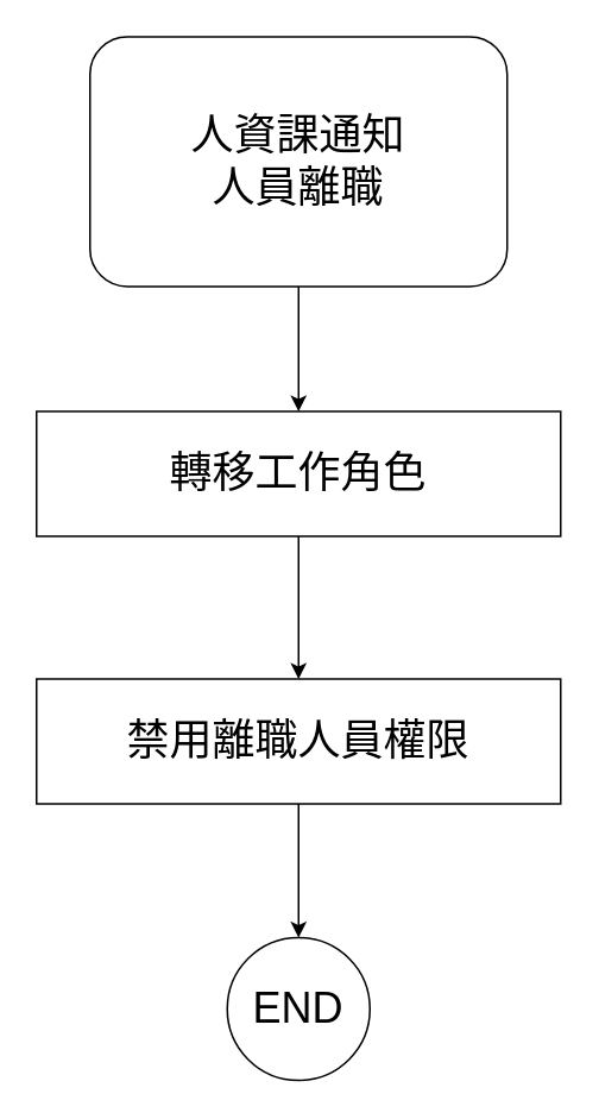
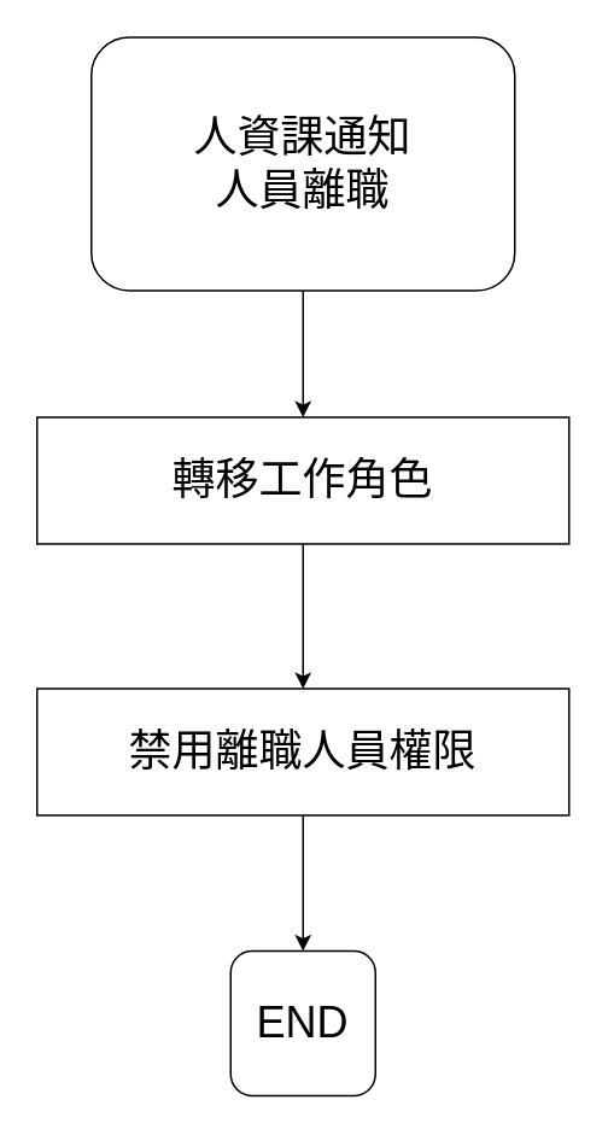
  <mxCell id="0" />
  <mxCell id="1" parent="0" />
  <mxCell id="2" value="" style="edgeStyle=orthogonalEdgeStyle;rounded=0;orthogonalLoop=1;jettySize=auto;html=1;" edge="1" parent="1" source="3" target="5"><mxGeometry relative="1" as="geometry" /></mxCell>
  <mxCell id="3" value="&lt;font style=&quot;vertical-align: inherit; font-size: 24px;&quot;&gt;&lt;font style=&quot;vertical-align: inherit; font-size: 24px;&quot;&gt;&lt;font style=&quot;vertical-align: inherit;&quot;&gt;&lt;font style=&quot;vertical-align: inherit;&quot;&gt;&lt;font style=&quot;vertical-align: inherit;&quot;&gt;&lt;font style=&quot;vertical-align: inherit;&quot;&gt;人資課通知&lt;/font&gt;&lt;/font&gt;&lt;/font&gt;&lt;/font&gt;&lt;/font&gt;&lt;/font&gt;&lt;div&gt;&lt;font style=&quot;vertical-align: inherit; font-size: 24px;&quot;&gt;&lt;font style=&quot;vertical-align: inherit; font-size: 24px;&quot;&gt;&lt;font style=&quot;vertical-align: inherit;&quot;&gt;&lt;font style=&quot;vertical-align: inherit;&quot;&gt;人員離職&lt;/font&gt;&lt;/font&gt;&lt;/font&gt;&lt;/font&gt;&lt;/div&gt;" style="whiteSpace=wrap;html=1;fontSize=24;rounded=1;" vertex="1" parent="1"><mxGeometry x="50" y="20" width="234" height="140" as="geometry" /></mxCell>
  <mxCell id="4" value="" style="edgeStyle=orthogonalEdgeStyle;rounded=0;orthogonalLoop=1;jettySize=auto;html=1;" edge="1" parent="1" source="5" target="7"><mxGeometry relative="1" as="geometry" /></mxCell>
  <mxCell id="5" value="&lt;font style=&quot;vertical-align: inherit;&quot;&gt;&lt;font style=&quot;vertical-align: inherit;&quot;&gt;轉移工作角色&lt;/font&gt;&lt;/font&gt;" style="whiteSpace=wrap;html=1;fontSize=24;" vertex="1" parent="1"><mxGeometry x="20" y="230" width="294" height="70" as="geometry" /></mxCell>
  <mxCell id="6" value="" style="edgeStyle=orthogonalEdgeStyle;rounded=0;orthogonalLoop=1;jettySize=auto;html=1;" edge="1" parent="1" source="7" target="8"><mxGeometry relative="1" as="geometry" /></mxCell>
  <mxCell id="7" value="&lt;font style=&quot;vertical-align: inherit;&quot;&gt;&lt;font style=&quot;vertical-align: inherit;&quot;&gt;&lt;font style=&quot;vertical-align: inherit;&quot;&gt;&lt;font style=&quot;vertical-align: inherit;&quot;&gt;禁用離職人員權限&lt;/font&gt;&lt;/font&gt;&lt;/font&gt;&lt;/font&gt;" style="whiteSpace=wrap;html=1;fontSize=24;" vertex="1" parent="1"><mxGeometry x="20" y="380" width="294" height="70" as="geometry" /></mxCell>
- <mxCell id="8" value="&lt;div&gt;&lt;font style=&quot;vertical-align: inherit;&quot;&gt;&lt;font style=&quot;vertical-align: inherit;&quot;&gt;&lt;font style=&quot;vertical-align: inherit;&quot;&gt;&lt;font style=&quot;vertical-align: inherit;&quot;&gt;END&lt;/font&gt;&lt;/font&gt;&lt;/font&gt;&lt;/font&gt;&lt;/div&gt;" style="ellipse;whiteSpace=wrap;html=1;fontSize=24;" vertex="1" parent="1"><mxGeometry x="127" y="525" width="80" height="80" as="geometry" /></mxCell>
+ <mxCell id="8" value="&lt;div&gt;&lt;font style=&quot;vertical-align: inherit;&quot;&gt;&lt;font style=&quot;vertical-align: inherit;&quot;&gt;&lt;font style=&quot;vertical-align: inherit;&quot;&gt;&lt;font style=&quot;vertical-align: inherit;&quot;&gt;END&lt;/font&gt;&lt;/font&gt;&lt;/font&gt;&lt;/font&gt;&lt;/div&gt;" style="whiteSpace=wrap;html=1;fontSize=24;rounded=1;" vertex="1" parent="1"><mxGeometry x="127" y="525" width="80" height="80" as="geometry" /></mxCell>
